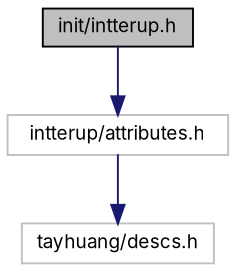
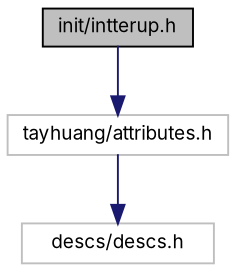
  digraph {
    fontname=Inter
    node [color=grey75 fillcolor=white fontname=Inter fontsize=10 shape=record style=filled]
    edge [color=midnightblue fontname=Inter fontsize=10 labelfontname=Helvetica labelfontsize=10 style=solid]
    n1 [color=black fillcolor=grey75 fontcolor=black height=0.2 label="init/intterup.h" width=0.4]
-   n2 [height=0.2 label="intterup/attributes.h" width=0.4]
-   n3 [height=0.2 label="tayhuang/descs.h" width=0.4]
+   n2 [height=0.2 label="tayhuang/attributes.h" width=0.4]
+   n3 [height=0.2 label="descs/descs.h" width=0.4]
    n1 -> n2
    n2 -> n3
  }
